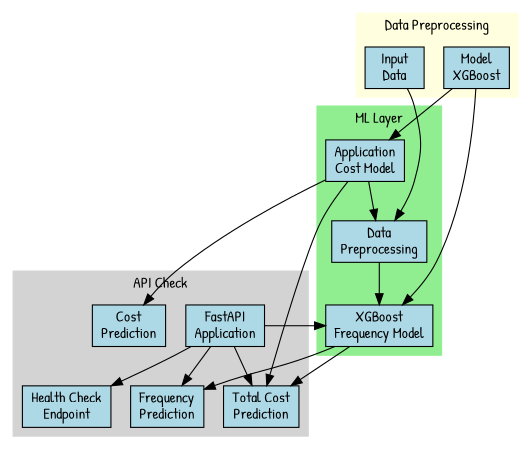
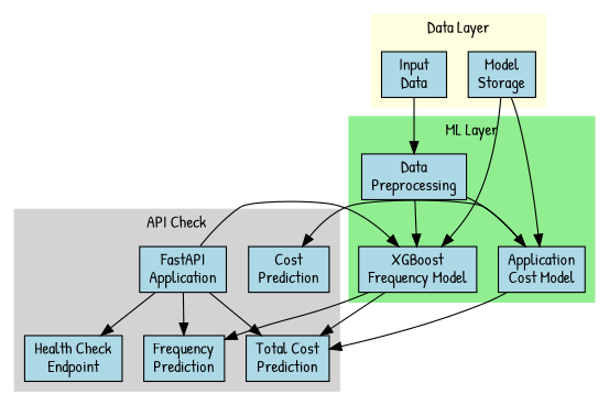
  digraph {
    fontname="Patrick Hand"
    rankdir=TB
    node [fillcolor=lightblue fontname="Patrick Hand" shape=box style=filled]
    edge [fontname="Patrick Hand"]
    n1 [label="FastAPI\nApplication"]
    n2 [label="Health Check\nEndpoint"]
    n3 [label="Frequency\nPrediction"]
    n4 [label="Cost\nPrediction"]
    n5 [label="Total Cost\nPrediction"]
    n6 [label="Data\nPreprocessing"]
    n7 [label="XGBoost\nFrequency Model"]
    n8 [label="Application\nCost Model"]
    n9 [label="Input\nData"]
-   n10 [label="Model\nXGBoost"]
+   n10 [label="Model\nStorage"]
    subgraph cluster_1 {
      color=lightgrey
      label="API Check"
      style=filled
      n1
      n2
      n3
      n4
      n5
    }
    subgraph cluster_2 {
      color=lightgreen
      label="ML Layer"
      style=filled
      n6
      n7
      n8
    }
    subgraph cluster_3 {
      color=lightyellow
-     label="Data Preprocessing"
+     label="Data Layer"
      style=filled
      n9
      n10
    }
    n1 -> n2
    n1 -> n3
    n1 -> n5
    n1 -> n7
    n6 -> n7
-   n8 -> n6
+   n6 -> n8
    n7 -> n3
    n7 -> n5
    n8 -> n4
    n8 -> n5
    n9 -> n6
    n10 -> n7
    n10 -> n8
  }
